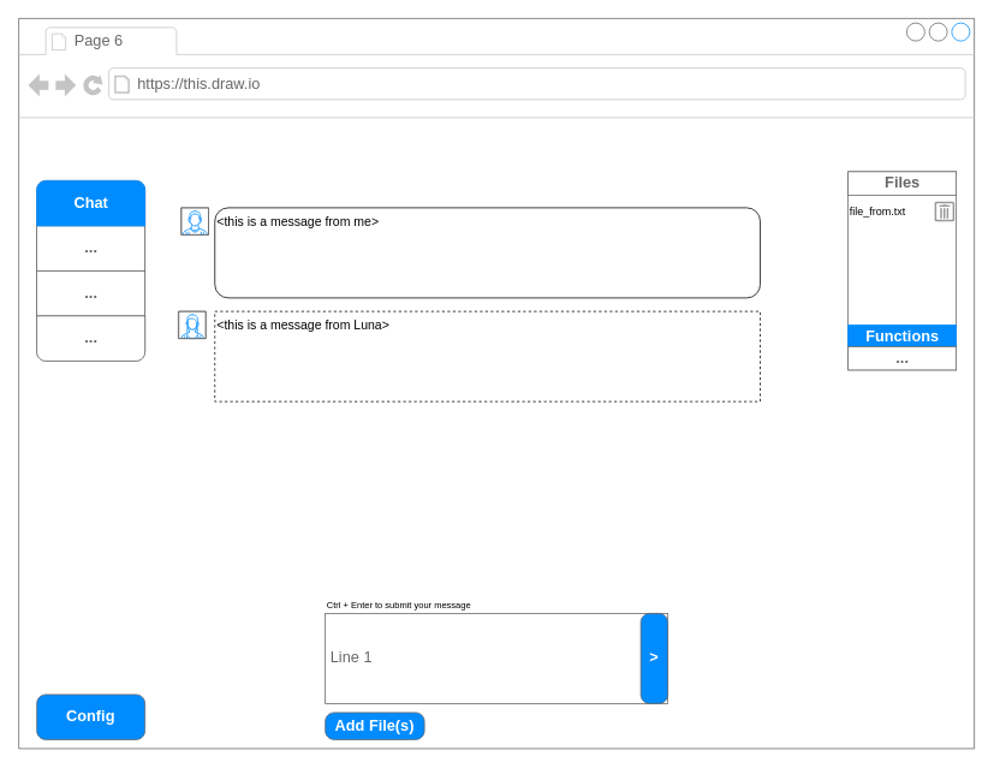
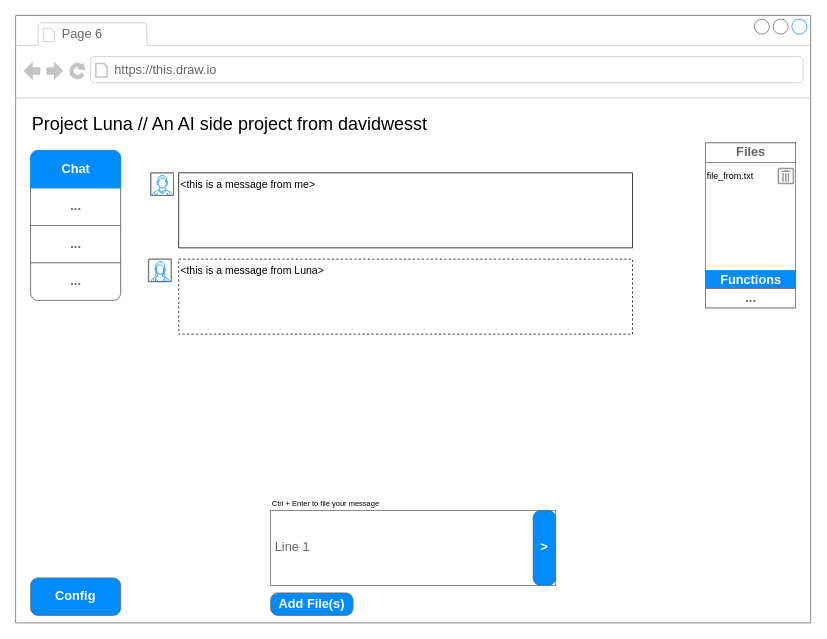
  <mxCell id="0" />
  <mxCell id="1" parent="0" />
  <mxCell id="2" value="" style="strokeWidth=1;shadow=0;dashed=0;align=center;html=1;shape=mxgraph.mockup.containers.browserWindow;rSize=0;strokeColor=#666666;strokeColor2=#008cff;strokeColor3=#c4c4c4;mainText=,;recursiveResize=0;fontSize=20;verticalAlign=top;" vertex="1" parent="1"><mxGeometry x="20" y="20" width="1060" height="810" as="geometry" /></mxCell>
  <mxCell id="3" value="Page 6" style="strokeWidth=1;shadow=0;dashed=0;align=center;html=1;shape=mxgraph.mockup.containers.anchor;fontSize=17;fontColor=#666666;align=left;" vertex="1" parent="2"><mxGeometry x="60" y="12" width="110" height="26" as="geometry" /></mxCell>
  <mxCell id="4" value="https://this.draw.io" style="strokeWidth=1;shadow=0;dashed=0;align=center;html=1;shape=mxgraph.mockup.containers.anchor;rSize=0;fontSize=17;fontColor=#666666;align=left;" vertex="1" parent="2"><mxGeometry x="130" y="60" width="250" height="26" as="geometry" /></mxCell>
+ <mxCell id="5" value="&lt;font style=&quot;font-size: 24px;&quot;&gt;Project Luna // An AI side project from davidwesst&lt;/font&gt;" style="text;html=1;strokeColor=none;fillColor=none;align=left;verticalAlign=middle;whiteSpace=wrap;rounded=0;" vertex="1" parent="2"><mxGeometry x="20" y="130" width="960" height="30" as="geometry" /></mxCell>
  <mxCell id="6" value="Config" style="strokeWidth=1;shadow=0;dashed=0;align=center;html=1;shape=mxgraph.mockup.buttons.button;strokeColor=#666666;fontColor=#ffffff;mainText=;buttonStyle=round;fontSize=17;fontStyle=1;fillColor=#008cff;whiteSpace=wrap;" vertex="1" parent="2"><mxGeometry x="20" y="750" width="120" height="50" as="geometry" /></mxCell>
  <mxCell id="7" value="Line 1" style="strokeWidth=1;shadow=0;dashed=0;align=center;html=1;shape=mxgraph.mockup.text.textBox;fontColor=#666666;align=left;fontSize=17;spacingLeft=4;spacingTop=-3;strokeColor=#666666;mainText=" vertex="1" parent="2"><mxGeometry x="340" y="660" width="380" height="100" as="geometry" /></mxCell>
  <mxCell id="8" value="&amp;gt;" style="strokeWidth=1;shadow=0;dashed=0;align=center;html=1;shape=mxgraph.mockup.buttons.button;strokeColor=#666666;fontColor=#ffffff;mainText=;buttonStyle=round;fontSize=17;fontStyle=1;fillColor=#008cff;whiteSpace=wrap;" vertex="1" parent="2"><mxGeometry x="690" y="660" width="30" height="100" as="geometry" /></mxCell>
  <mxCell id="9" value="Add File(s)" style="strokeWidth=1;shadow=0;dashed=0;align=center;html=1;shape=mxgraph.mockup.buttons.button;strokeColor=#666666;fontColor=#ffffff;mainText=;buttonStyle=round;fontSize=17;fontStyle=1;fillColor=#008cff;whiteSpace=wrap;" vertex="1" parent="2"><mxGeometry x="340" y="770" width="110" height="30" as="geometry" /></mxCell>
- <mxCell id="10" value="&amp;lt;this is a message from me&amp;gt;" style="whiteSpace=wrap;html=1;fontSize=14;align=left;verticalAlign=top;rounded=1;" vertex="1" parent="2"><mxGeometry x="217.5" y="210" width="605" height="100" as="geometry" /></mxCell>
+ <mxCell id="10" value="&amp;lt;this is a message from me&amp;gt;" style="rounded=0;whiteSpace=wrap;html=1;fontSize=14;align=left;verticalAlign=top;" vertex="1" parent="2"><mxGeometry x="217.5" y="210" width="605" height="100" as="geometry" /></mxCell>
  <mxCell id="11" value="&amp;lt;this is a message from Luna&amp;gt;" style="rounded=0;whiteSpace=wrap;html=1;fontSize=14;align=left;verticalAlign=top;dashed=1;" vertex="1" parent="2"><mxGeometry x="217.5" y="325" width="605" height="100" as="geometry" /></mxCell>
  <mxCell id="12" value="" style="verticalLabelPosition=bottom;shadow=0;dashed=0;align=center;html=1;verticalAlign=top;strokeWidth=1;shape=mxgraph.mockup.containers.userFemale;strokeColor=#666666;strokeColor2=#008cff;fontSize=14;" vertex="1" parent="2"><mxGeometry x="177.5" y="325" width="30" height="30" as="geometry" /></mxCell>
  <mxCell id="13" value="" style="verticalLabelPosition=bottom;shadow=0;dashed=0;align=center;html=1;verticalAlign=top;strokeWidth=1;shape=mxgraph.mockup.containers.userMale;strokeColor=#666666;strokeColor2=#008cff;fontSize=14;" vertex="1" parent="2"><mxGeometry x="180.5" y="210" width="30" height="30" as="geometry" /></mxCell>
  <mxCell id="14" value="" style="strokeWidth=1;shadow=0;dashed=0;align=center;html=1;shape=mxgraph.mockup.rrect;rSize=10;strokeColor=#666666;" vertex="1" parent="2"><mxGeometry x="20" y="180" width="120" height="200" as="geometry" /></mxCell>
  <mxCell id="15" value="..." style="strokeColor=inherit;fillColor=inherit;gradientColor=inherit;strokeWidth=1;shadow=0;dashed=0;align=center;html=1;shape=mxgraph.mockup.rrect;rSize=0;fontSize=17;fontColor=#666666;fontStyle=1;resizeWidth=1;" vertex="1" parent="14"><mxGeometry width="120" height="50" relative="1" as="geometry"><mxPoint y="50" as="offset" /></mxGeometry></mxCell>
  <mxCell id="16" value="..." style="strokeColor=inherit;fillColor=inherit;gradientColor=inherit;strokeWidth=1;shadow=0;dashed=0;align=center;html=1;shape=mxgraph.mockup.rrect;rSize=0;fontSize=17;fontColor=#666666;fontStyle=1;resizeWidth=1;" vertex="1" parent="14"><mxGeometry width="120" height="50" relative="1" as="geometry"><mxPoint y="100" as="offset" /></mxGeometry></mxCell>
  <mxCell id="17" value="..." style="strokeColor=inherit;fillColor=inherit;gradientColor=inherit;strokeWidth=1;shadow=0;dashed=0;align=center;html=1;shape=mxgraph.mockup.bottomButton;rSize=10;fontSize=17;fontColor=#666666;fontStyle=1;resizeWidth=1;" vertex="1" parent="14"><mxGeometry y="1" width="120" height="50" relative="1" as="geometry"><mxPoint y="-50" as="offset" /></mxGeometry></mxCell>
  <mxCell id="18" value="Chat" style="strokeWidth=1;shadow=0;dashed=0;align=center;html=1;shape=mxgraph.mockup.topButton;rSize=10;fontSize=17;fontColor=#ffffff;fontStyle=1;fillColor=#008cff;strokeColor=#008cff;resizeWidth=1;" vertex="1" parent="14"><mxGeometry width="120" height="50" relative="1" as="geometry" /></mxCell>
  <mxCell id="19" value="" style="strokeWidth=1;shadow=0;dashed=0;align=center;html=1;shape=mxgraph.mockup.containers.rrect;rSize=0;strokeColor=#666666;fontSize=14;" vertex="1" parent="2"><mxGeometry x="920" y="170" width="120" height="220" as="geometry" /></mxCell>
  <mxCell id="20" value="Files" style="strokeColor=inherit;fillColor=inherit;gradientColor=inherit;strokeWidth=1;shadow=0;dashed=0;align=center;html=1;shape=mxgraph.mockup.containers.rrect;rSize=0;fontSize=17;fontColor=#666666;fontStyle=1;resizeWidth=1;" vertex="1" parent="19"><mxGeometry width="120" height="26" relative="1" as="geometry" /></mxCell>
  <mxCell id="21" value="Functions" style="strokeWidth=1;shadow=0;dashed=0;align=center;html=1;shape=mxgraph.mockup.containers.rrect;rSize=0;fontSize=17;fontColor=#ffffff;fontStyle=1;fillColor=#008cff;strokeColor=#008cff;resizeWidth=1;" vertex="1" parent="19"><mxGeometry width="120" height="26" relative="1" as="geometry"><mxPoint y="170" as="offset" /></mxGeometry></mxCell>
  <mxCell id="22" value="..." style="strokeColor=inherit;fillColor=inherit;gradientColor=inherit;strokeWidth=1;shadow=0;dashed=0;align=center;html=1;shape=mxgraph.mockup.containers.rrect;rSize=0;fontSize=17;fontColor=#666666;fontStyle=1;resizeWidth=1;" vertex="1" parent="19"><mxGeometry y="1" width="120" height="26" relative="1" as="geometry"><mxPoint y="-26" as="offset" /></mxGeometry></mxCell>
  <mxCell id="23" value="file_from.txt" style="text;html=1;strokeColor=none;fillColor=none;align=left;verticalAlign=middle;whiteSpace=wrap;rounded=0;fontSize=12;" vertex="1" parent="19"><mxGeometry y="30" width="96" height="30" as="geometry" /></mxCell>
  <mxCell id="24" value="" style="strokeColor=#999999;verticalLabelPosition=bottom;shadow=0;dashed=0;verticalAlign=top;strokeWidth=2;html=1;shape=mxgraph.mockup.misc.trashcanIcon;fontSize=12;" vertex="1" parent="19"><mxGeometry x="97" y="34" width="20" height="20" as="geometry" /></mxCell>
- <mxCell id="25" value="Ctrl + Enter to submit your message" style="text;html=1;strokeColor=none;fillColor=none;align=left;verticalAlign=bottom;whiteSpace=wrap;rounded=0;fontSize=10;" vertex="1" parent="2"><mxGeometry x="340" y="640" width="380" height="20" as="geometry" /></mxCell>
+ <mxCell id="25" value="Ctrl + Enter to file your message" style="text;html=1;strokeColor=none;fillColor=none;align=left;verticalAlign=bottom;whiteSpace=wrap;rounded=0;fontSize=10;" vertex="1" parent="2"><mxGeometry x="340" y="640" width="380" height="20" as="geometry" /></mxCell>
